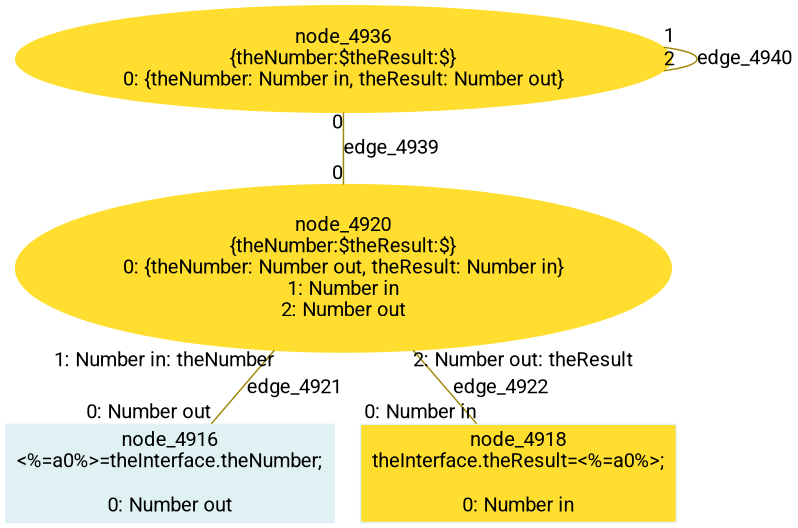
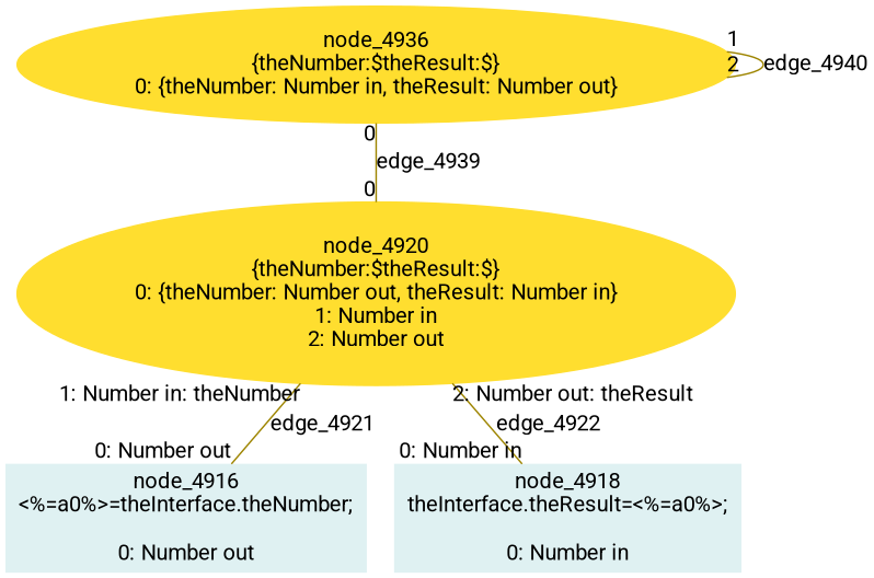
  digraph {
    fontname=Roboto
    node [color="#dff1f2" fontname=Roboto shape=box style=filled]
    edge [arrowHead=none arrowsize=1 color="#9d8400" dir=none fontname=Roboto]
    n1 [label="node_4916\n<%=a0%>=theInterface.theNumber;\n\n0: Number out"]
-   n2 [label="node_4918\ntheInterface.theResult=<%=a0%>;\n\n0: Number in" fillcolor="#ffde2f"]
+   n2 [label="node_4918\ntheInterface.theResult=<%=a0%>;\n\n0: Number in"]
    n3 [color="#ffde2f" label="node_4920\n{theNumber:$theResult:$}\n0: {theNumber: Number out, theResult: Number in}\n1: Number in\n2: Number out" shape=ellipse]
    n4 [color="#ffde2f" label="node_4936\n{theNumber:$theResult:$}\n0: {theNumber: Number in, theResult: Number out}" shape=ellipse]
    n3 -> n1 [headlabel="0: Number out" label=edge_4921 taillabel="1: Number in: theNumber"]
    n3 -> n2 [headlabel="0: Number in" label=edge_4922 taillabel="2: Number out: theResult"]
    n4 -> n3 [headlabel=0 label=edge_4939 taillabel=0]
    n4 -> n4 [headlabel=2 label=edge_4940 taillabel=1]
  }
